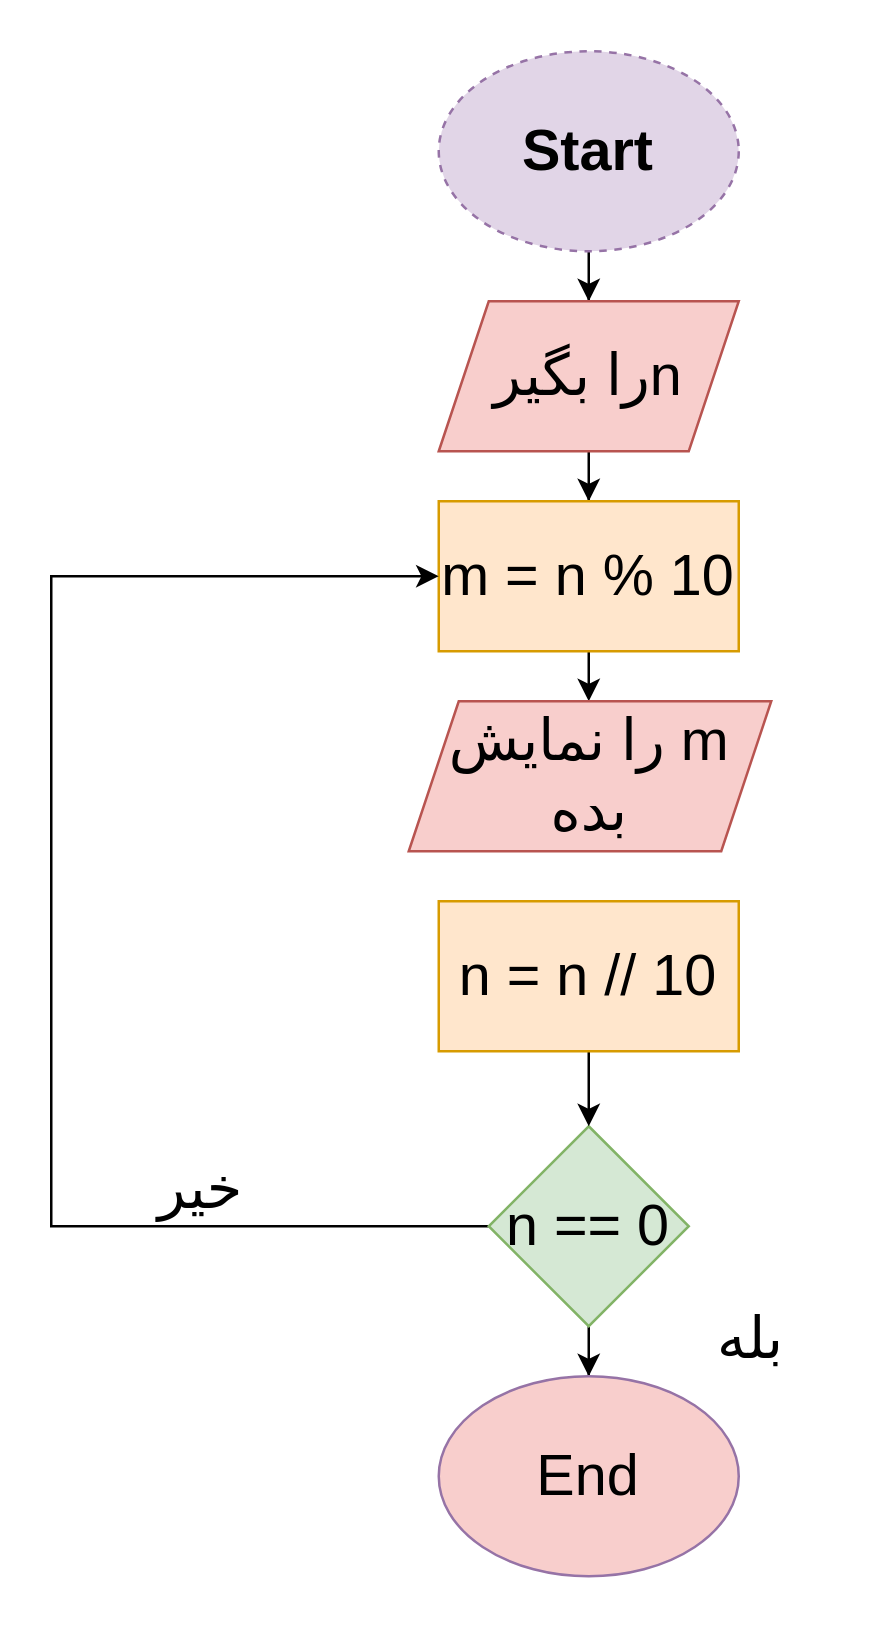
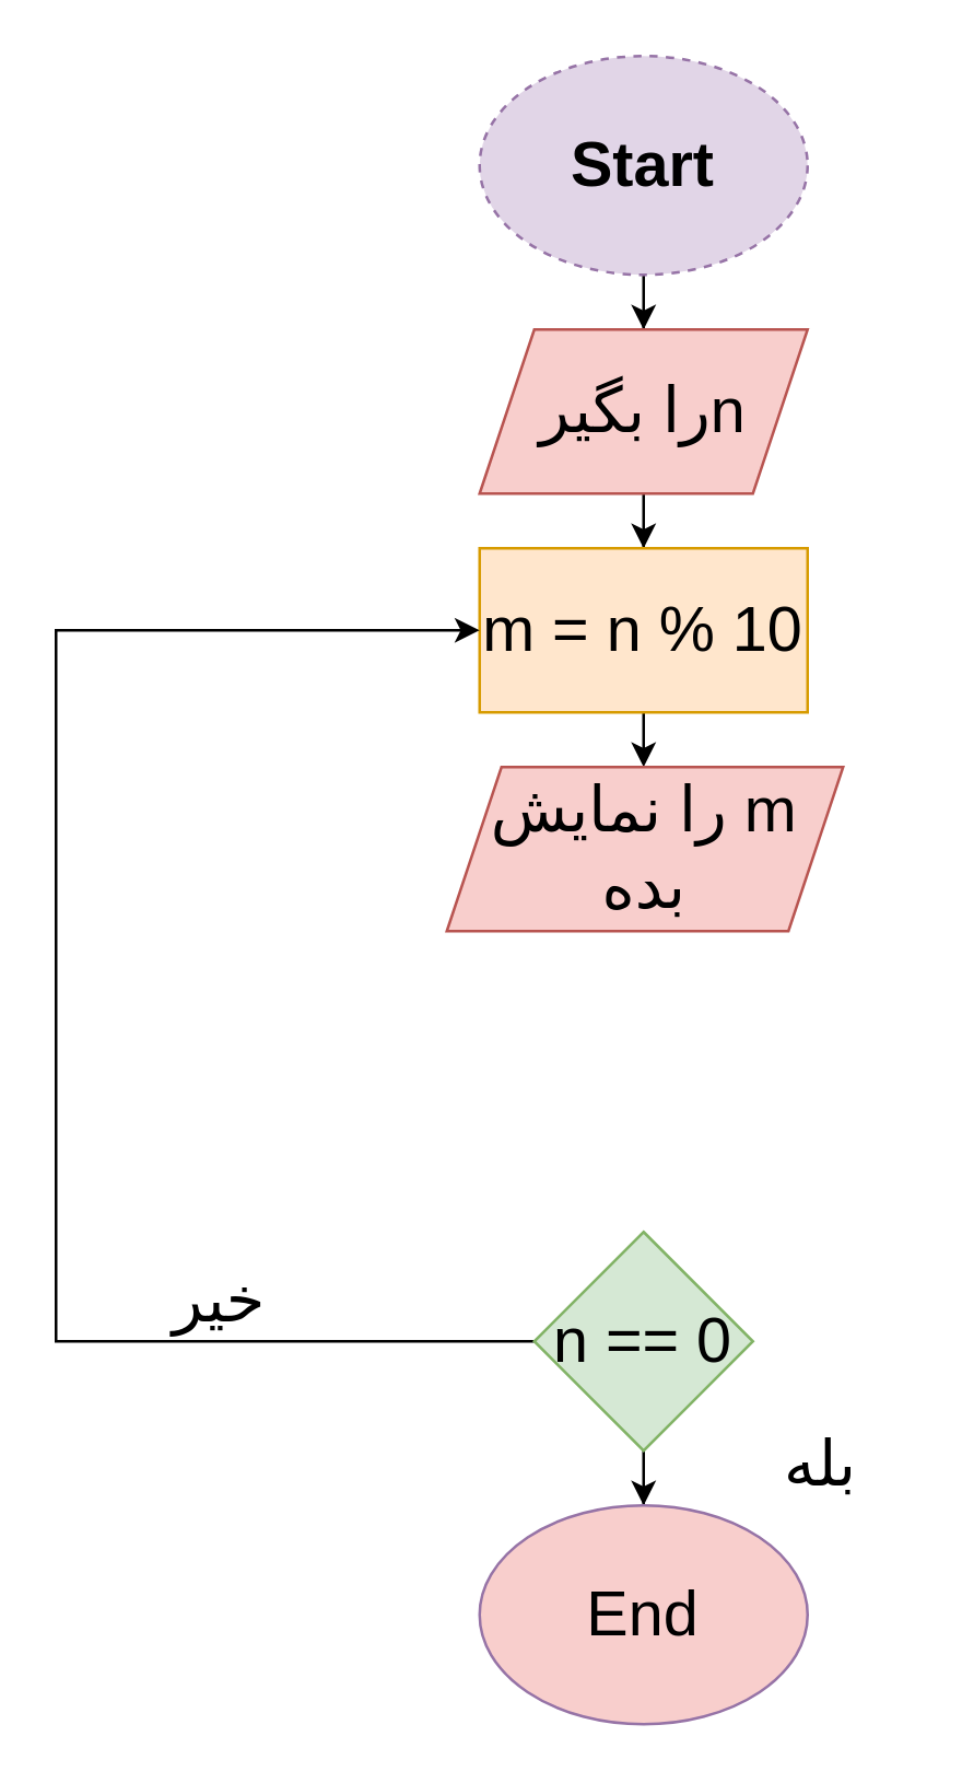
  <mxCell id="0" />
  <mxCell id="1" parent="0" />
  <mxCell id="2" value="" style="edgeStyle=orthogonalEdgeStyle;rounded=0;orthogonalLoop=1;jettySize=auto;html=1;fontSize=23;" edge="1" parent="1" source="3" target="5"><mxGeometry relative="1" as="geometry" /></mxCell>
  <mxCell id="3" value="&lt;b&gt;&lt;font style=&quot;font-size: 23px;&quot;&gt;Start&lt;/font&gt;&lt;/b&gt;" style="ellipse;whiteSpace=wrap;html=1;fillColor=#e1d5e7;strokeColor=#9673a6;dashed=1;" vertex="1" parent="1"><mxGeometry x="175" width="120" height="80" as="geometry" y="20" /></mxCell>
  <mxCell id="4" value="" style="edgeStyle=orthogonalEdgeStyle;rounded=0;orthogonalLoop=1;jettySize=auto;html=1;fontSize=23;" edge="1" parent="1" source="5" target="7"><mxGeometry relative="1" as="geometry" /></mxCell>
  <mxCell id="5" value="&lt;div style=&quot;direction: rtl;&quot;&gt;&lt;span style=&quot;background-color: initial;&quot;&gt;nرا بگیر&lt;/span&gt;&lt;/div&gt;" style="shape=parallelogram;perimeter=parallelogramPerimeter;whiteSpace=wrap;html=1;fixedSize=1;fontSize=23;fillColor=#f8cecc;strokeColor=#b85450;" vertex="1" parent="1"><mxGeometry x="175" y="120" width="120" height="60" as="geometry" /></mxCell>
  <mxCell id="6" value="" style="edgeStyle=orthogonalEdgeStyle;rounded=0;orthogonalLoop=1;jettySize=auto;html=1;fontSize=23;" edge="1" parent="1" source="7" target="8"><mxGeometry relative="1" as="geometry" /></mxCell>
  <mxCell id="7" value="m = n % 10" style="rounded=0;whiteSpace=wrap;html=1;fontSize=23;fillColor=#ffe6cc;strokeColor=#d79b00;" vertex="1" parent="1"><mxGeometry x="175" y="200" width="120" height="60" as="geometry" /></mxCell>
  <mxCell id="8" value="&lt;div style=&quot;direction: rtl;&quot;&gt;&lt;span style=&quot;background-color: initial;&quot;&gt;m را نمایش بده&lt;/span&gt;&lt;/div&gt;" style="shape=parallelogram;perimeter=parallelogramPerimeter;whiteSpace=wrap;html=1;fixedSize=1;fontSize=23;fillColor=#f8cecc;strokeColor=#b85450;" vertex="1" parent="1"><mxGeometry x="163" y="280" width="145" height="60" as="geometry" /></mxCell>
  <mxCell id="9" value="" style="edgeStyle=orthogonalEdgeStyle;rounded=0;orthogonalLoop=1;jettySize=auto;html=1;fontSize=23;" edge="1" parent="1" source="11" target="14"><mxGeometry relative="1" as="geometry" /></mxCell>
  <mxCell id="10" style="edgeStyle=orthogonalEdgeStyle;rounded=0;orthogonalLoop=1;jettySize=auto;html=1;entryX=0;entryY=0.5;entryDx=0;entryDy=0;fontSize=23;" edge="1" parent="1" source="11" target="7"><mxGeometry relative="1" as="geometry"><Array as="points"><mxPoint x="20" y="490" /><mxPoint x="20" y="230" /></Array></mxGeometry></mxCell>
  <mxCell id="11" value="n == 0" style="rhombus;whiteSpace=wrap;html=1;fontSize=23;fillColor=#d5e8d4;strokeColor=#82b366;" vertex="1" parent="1"><mxGeometry x="195" y="450" width="80" height="80" as="geometry" /></mxCell>
- <mxCell id="12" value="" style="edgeStyle=orthogonalEdgeStyle;rounded=0;orthogonalLoop=1;jettySize=auto;html=1;fontSize=23;" edge="1" parent="1" source="13" target="11"><mxGeometry relative="1" as="geometry" /></mxCell>
- <mxCell id="13" value="n = n // 10" style="rounded=0;whiteSpace=wrap;html=1;fontSize=23;fillColor=#ffe6cc;strokeColor=#d79b00;" vertex="1" parent="1"><mxGeometry x="175" y="360" width="120" height="60" as="geometry" /></mxCell>
  <mxCell id="14" value="End" style="ellipse;whiteSpace=wrap;html=1;fontSize=23;fillColor=#f8cecc;strokeColor=#9673a6;" vertex="1" parent="1"><mxGeometry x="175" y="550" width="120" height="80" as="geometry" /></mxCell>
  <mxCell id="15" value="بله" style="text;html=1;strokeColor=none;fillColor=none;align=center;verticalAlign=middle;whiteSpace=wrap;rounded=0;fontSize=23;" vertex="1" parent="1"><mxGeometry x="270" y="520" width="60" height="30" as="geometry" /></mxCell>
  <mxCell id="16" value="خیر" style="text;html=1;strokeColor=none;fillColor=none;align=center;verticalAlign=middle;whiteSpace=wrap;rounded=0;fontSize=23;" vertex="1" parent="1"><mxGeometry x="50" y="460" width="60" height="30" as="geometry" /></mxCell>
